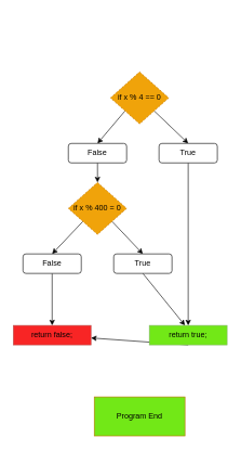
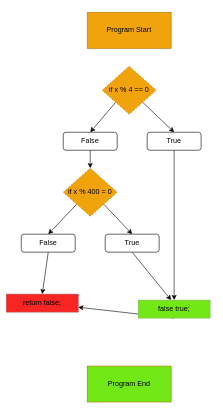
  <mxCell id="0" />
  <mxCell id="1" parent="0" />
+ <mxCell id="2" value="Program Start" style="rounded=0;whiteSpace=wrap;html=1;fillColor=#f0a30a;fontColor=#000000;strokeColor=#BD7000;" vertex="1" parent="1"><mxGeometry x="145" y="20" width="140" height="60" as="geometry" /></mxCell>
  <mxCell id="3" style="edgeStyle=none;html=1;exitX=0;exitY=1;exitDx=0;exitDy=0;entryX=0.5;entryY=0;entryDx=0;entryDy=0;fontColor=#000000;" edge="1" parent="1" source="5" target="11"><mxGeometry relative="1" as="geometry" /></mxCell>
  <mxCell id="4" style="edgeStyle=none;html=1;exitX=1;exitY=1;exitDx=0;exitDy=0;entryX=0.5;entryY=0;entryDx=0;entryDy=0;fontColor=#000000;" edge="1" parent="1" source="5" target="13"><mxGeometry relative="1" as="geometry" /></mxCell>
  <mxCell id="5" value="if x % 4 == 0" style="rhombus;whiteSpace=wrap;html=1;fillColor=#f0a30a;fontColor=#000000;strokeColor=#BD7000;dashed=1;" vertex="1" parent="1"><mxGeometry x="170" y="110" width="90" height="80" as="geometry" /></mxCell>
  <mxCell id="6" style="edgeStyle=none;html=1;exitX=0;exitY=1;exitDx=0;exitDy=0;entryX=0.5;entryY=0;entryDx=0;entryDy=0;fontColor=#000000;" edge="1" parent="1" source="8" target="15"><mxGeometry relative="1" as="geometry" /></mxCell>
  <mxCell id="7" style="edgeStyle=none;html=1;exitX=1;exitY=1;exitDx=0;exitDy=0;entryX=0.5;entryY=0;entryDx=0;entryDy=0;fontColor=#000000;" edge="1" parent="1" source="8" target="17"><mxGeometry relative="1" as="geometry" /></mxCell>
  <mxCell id="8" value="if x % 400 = 0" style="rhombus;whiteSpace=wrap;html=1;fillColor=#f0a30a;fontColor=#000000;strokeColor=#BD7000;dashed=1;" vertex="1" parent="1"><mxGeometry x="105" y="280" width="90" height="80" as="geometry" /></mxCell>
  <mxCell id="9" value="Program End" style="rounded=0;whiteSpace=wrap;html=1;fillColor=#72e817;fontColor=#000000;strokeColor=#BD7000;" vertex="1" parent="1"><mxGeometry x="145" y="610" width="140" height="60" as="geometry" /></mxCell>
  <mxCell id="10" style="edgeStyle=none;html=1;exitX=0.5;exitY=1;exitDx=0;exitDy=0;fontColor=#000000;" edge="1" parent="1" source="11" target="8"><mxGeometry relative="1" as="geometry" /></mxCell>
  <mxCell id="11" value="False" style="rounded=1;whiteSpace=wrap;html=1;" vertex="1" parent="1"><mxGeometry x="105" y="220" width="90" height="30" as="geometry" /></mxCell>
  <mxCell id="12" style="edgeStyle=none;html=1;exitX=0.5;exitY=1;exitDx=0;exitDy=0;fontColor=#000000;" edge="1" parent="1" source="13" target="20"><mxGeometry relative="1" as="geometry" /></mxCell>
  <mxCell id="13" value="True" style="rounded=1;whiteSpace=wrap;html=1;" vertex="1" parent="1"><mxGeometry x="245" y="220" width="90" height="30" as="geometry" /></mxCell>
  <mxCell id="14" style="edgeStyle=none;html=1;exitX=0.5;exitY=1;exitDx=0;exitDy=0;entryX=0.5;entryY=0;entryDx=0;entryDy=0;fontColor=#000000;" edge="1" parent="1" source="15" target="18"><mxGeometry relative="1" as="geometry" /></mxCell>
  <mxCell id="15" value="False" style="rounded=1;whiteSpace=wrap;html=1;" vertex="1" parent="1"><mxGeometry x="35" y="390" width="90" height="30" as="geometry" /></mxCell>
  <mxCell id="16" style="edgeStyle=none;html=1;exitX=0.5;exitY=1;exitDx=0;exitDy=0;fontColor=#000000;" edge="1" parent="1" source="17"><mxGeometry relative="1" as="geometry"><mxPoint x="285" y="500" as="targetPoint" /></mxGeometry></mxCell>
  <mxCell id="17" value="True" style="rounded=1;whiteSpace=wrap;html=1;" vertex="1" parent="1"><mxGeometry x="175" y="390" width="90" height="30" as="geometry" /></mxCell>
- <mxCell id="18" value="return false;" style="rounded=0;whiteSpace=wrap;html=1;fillColor=#F82525;gradientColor=none;strokeColor=#b85450;" vertex="1" parent="1"><mxGeometry x="20" y="500" width="120" height="30" as="geometry" /></mxCell>
+ <mxCell id="18" value="return false;" style="rounded=0;whiteSpace=wrap;html=1;fillColor=#F82525;gradientColor=none;strokeColor=#b85450;" vertex="1" parent="1"><mxGeometry x="10" y="490" width="120" height="30" as="geometry" /></mxCell>
  <mxCell id="19" style="edgeStyle=none;html=1;exitX=0.5;exitY=1;exitDx=0;exitDy=0;fontColor=#000000;" edge="1" parent="1" source="20" target="18"><mxGeometry relative="1" as="geometry" /></mxCell>
- <mxCell id="20" value="&lt;font color=&quot;#000000&quot;&gt;return true;&lt;/font&gt;" style="rounded=0;whiteSpace=wrap;html=1;fillColor=#72E817;gradientColor=none;strokeColor=#82b366;" vertex="1" parent="1"><mxGeometry x="230" y="500" width="120" height="30" as="geometry" /></mxCell>
+ <mxCell id="20" value="&lt;font color=&quot;#000000&quot;&gt;false true;&lt;/font&gt;" style="rounded=0;whiteSpace=wrap;html=1;fillColor=#72E817;gradientColor=none;strokeColor=#82b366;" vertex="1" parent="1"><mxGeometry x="230" y="500" width="120" height="30" as="geometry" /></mxCell>
